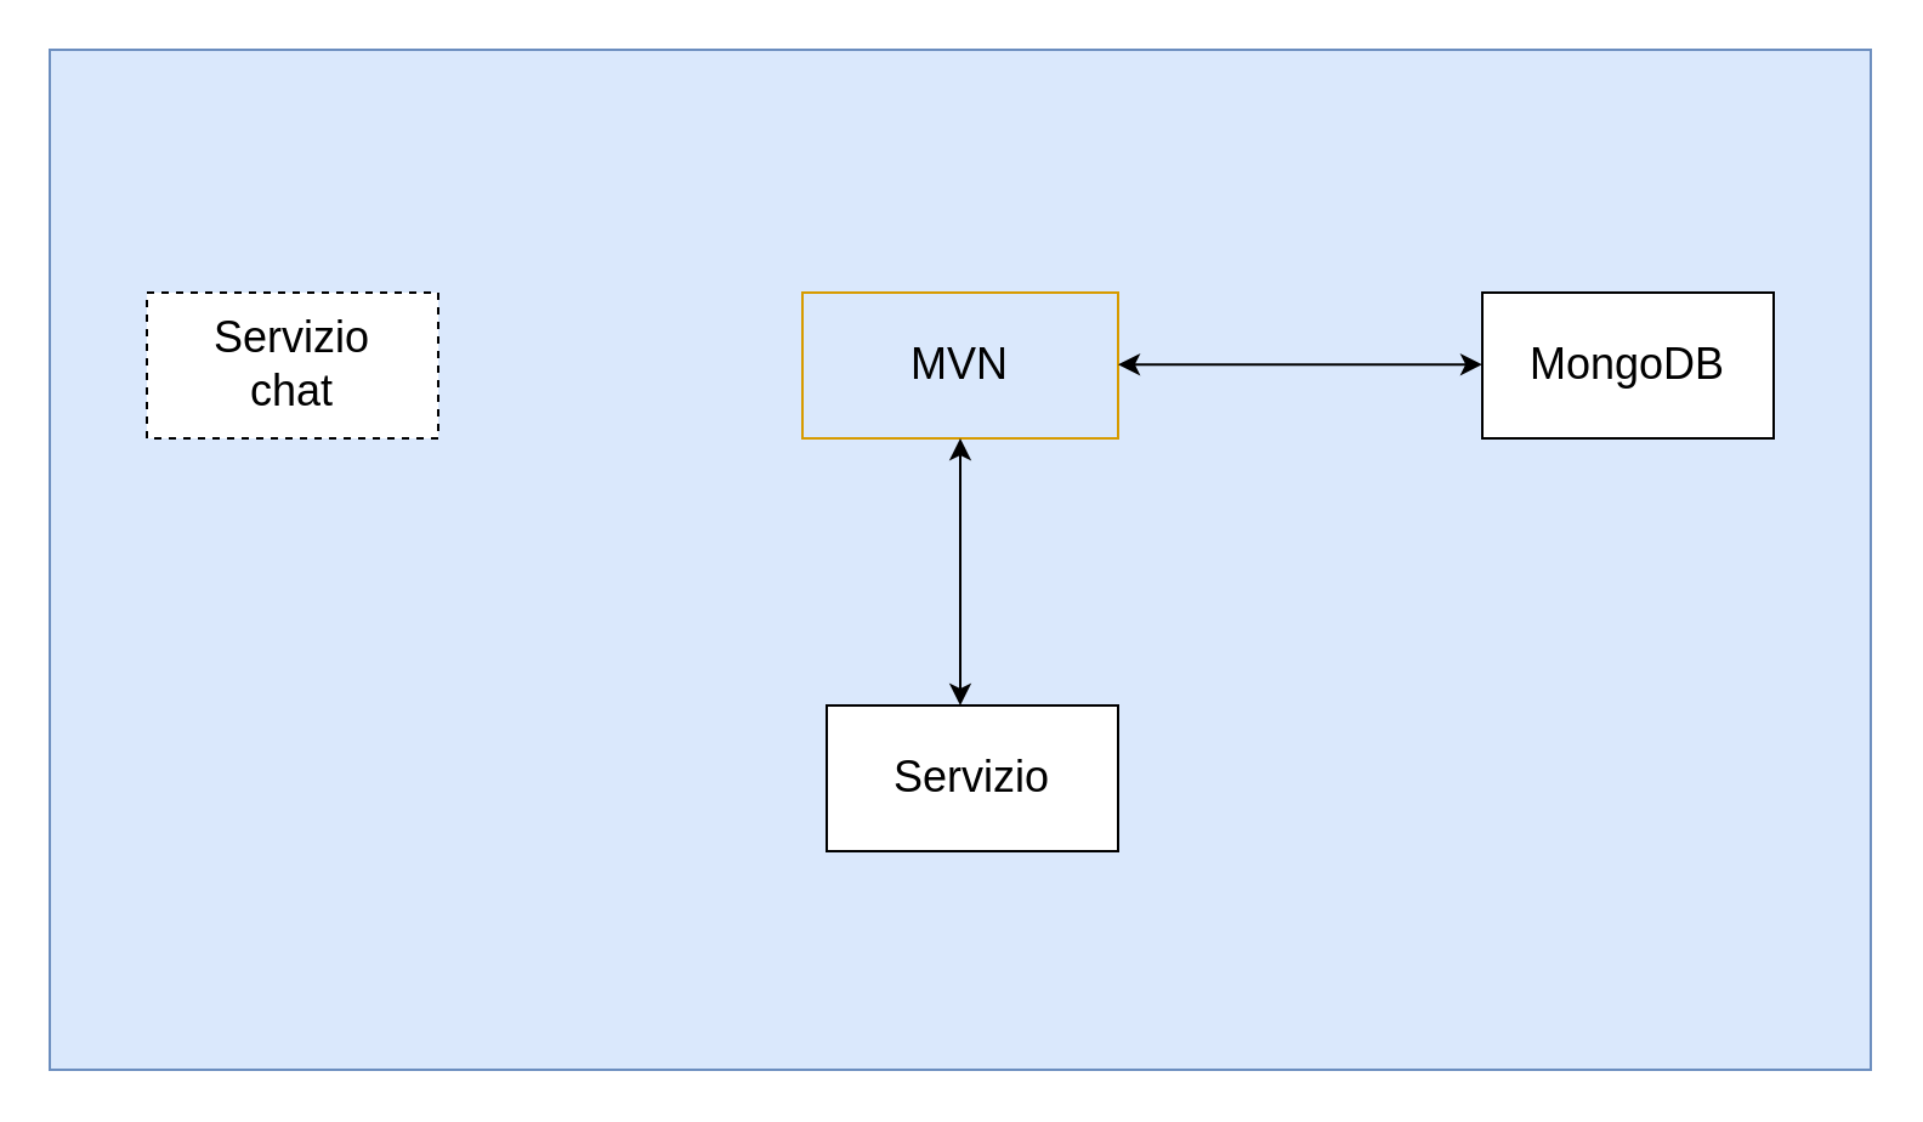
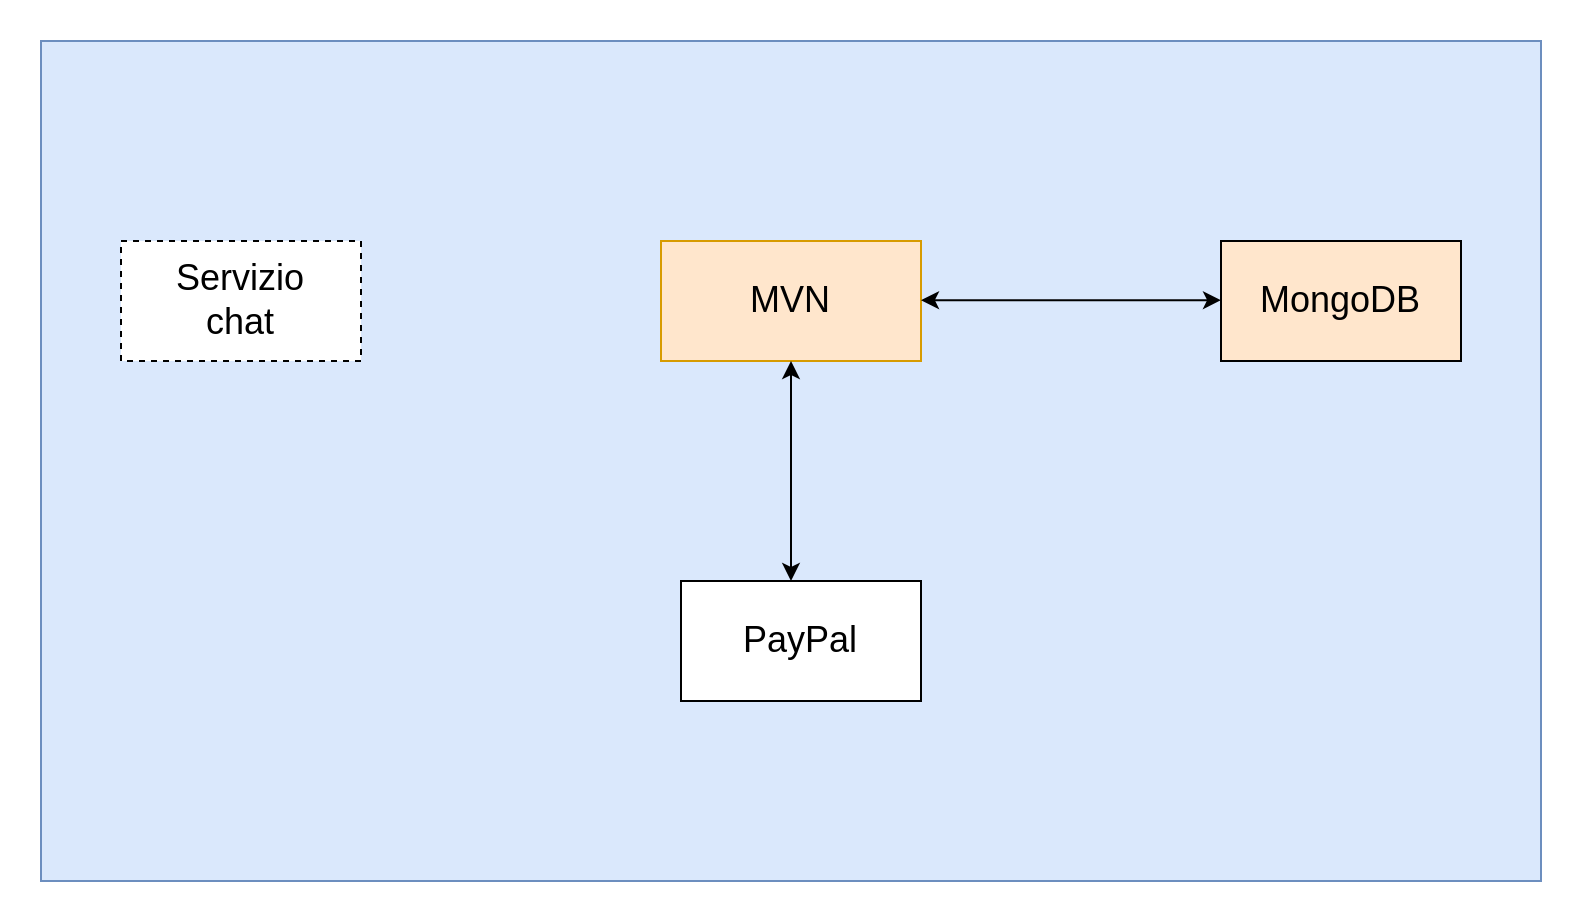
  <mxCell id="0" />
  <mxCell id="1" parent="0" />
  <mxCell id="2" value="" style="rounded=0;whiteSpace=wrap;html=1;fontSize=18;strokeColor=#6c8ebf;fillColor=#dae8fc;" vertex="1" parent="1"><mxGeometry x="20" y="20" width="750" height="420" as="geometry" /></mxCell>
- <mxCell id="3" value="&lt;font style=&quot;font-size: 18px;&quot;&gt;MVN&lt;/font&gt;" style="rounded=0;whiteSpace=wrap;html=1;strokeColor=#d79b00;fillColor=#dae8fc;" vertex="1" parent="1"><mxGeometry x="330" y="120" width="130" height="60" as="geometry" /></mxCell>
+ <mxCell id="3" value="&lt;font style=&quot;font-size: 18px;&quot;&gt;MVN&lt;/font&gt;" style="rounded=0;whiteSpace=wrap;html=1;strokeColor=#d79b00;fillColor=#ffe6cc;" vertex="1" parent="1"><mxGeometry x="330" y="120" width="130" height="60" as="geometry" /></mxCell>
  <mxCell id="4" value="Servizio&lt;br&gt;chat" style="rounded=0;whiteSpace=wrap;html=1;fontSize=18;dashed=1;" vertex="1" parent="1"><mxGeometry x="60" y="120" width="120" height="60" as="geometry" /></mxCell>
- <mxCell id="5" value="Servizio" style="rounded=0;whiteSpace=wrap;html=1;fontSize=18;" vertex="1" parent="1"><mxGeometry x="340" y="290" width="120" height="60" as="geometry" /></mxCell>
+ <mxCell id="5" value="PayPal" style="rounded=0;whiteSpace=wrap;html=1;fontSize=18;" vertex="1" parent="1"><mxGeometry x="340" y="290" width="120" height="60" as="geometry" /></mxCell>
  <mxCell id="6" value="" style="endArrow=classic;startArrow=classic;html=1;rounded=0;fontSize=18;entryX=0.5;entryY=1;entryDx=0;entryDy=0;" edge="1" parent="1" target="3"><mxGeometry width="50" height="50" relative="1" as="geometry"><mxPoint x="395" y="290" as="sourcePoint" /><mxPoint x="420" y="210" as="targetPoint" /></mxGeometry></mxCell>
- <mxCell id="7" value="MongoDB" style="rounded=0;whiteSpace=wrap;html=1;fontSize=18;" vertex="1" parent="1"><mxGeometry x="610" y="120" width="120" height="60" as="geometry" /></mxCell>
+ <mxCell id="7" value="MongoDB" style="rounded=0;whiteSpace=wrap;html=1;fontSize=18;fillColor=#ffe6cc;" vertex="1" parent="1"><mxGeometry x="610" y="120" width="120" height="60" as="geometry" /></mxCell>
  <mxCell id="8" value="" style="endArrow=classic;startArrow=classic;html=1;rounded=0;fontSize=18;exitX=1;exitY=0.5;exitDx=0;exitDy=0;entryX=0;entryY=0.5;entryDx=0;entryDy=0;" edge="1" parent="1"><mxGeometry width="50" height="50" relative="1" as="geometry"><mxPoint x="460" y="149.58" as="sourcePoint" /><mxPoint x="610" y="149.58" as="targetPoint" /></mxGeometry></mxCell>
